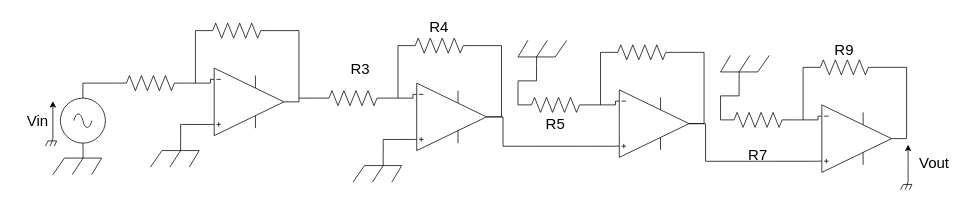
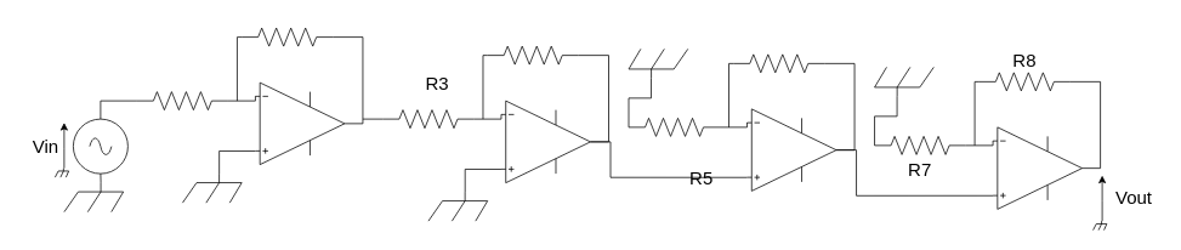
  <mxCell id="0" />
  <mxCell id="1" parent="0" />
  <mxCell id="2" style="edgeStyle=orthogonalEdgeStyle;rounded=0;orthogonalLoop=1;jettySize=auto;html=1;exitX=1;exitY=0.5;exitDx=0;exitDy=0;exitPerimeter=0;entryX=0;entryY=0.165;entryDx=0;entryDy=0;entryPerimeter=0;endArrow=none;endFill=0;" edge="1" parent="1" source="3" target="4"><mxGeometry relative="1" as="geometry" /></mxCell>
  <mxCell id="3" value="" style="pointerEvents=1;verticalLabelPosition=bottom;shadow=0;dashed=0;align=center;html=1;verticalAlign=top;shape=mxgraph.electrical.resistors.resistor_2;" vertex="1" parent="1"><mxGeometry x="150" y="100" width="100" height="20" as="geometry" /></mxCell>
  <mxCell id="4" value="" style="verticalLabelPosition=bottom;shadow=0;dashed=0;align=center;html=1;verticalAlign=top;shape=mxgraph.electrical.abstract.operational_amp_1;" vertex="1" parent="1"><mxGeometry x="280" y="90" width="98" height="90" as="geometry" /></mxCell>
  <mxCell id="5" style="edgeStyle=orthogonalEdgeStyle;rounded=0;orthogonalLoop=1;jettySize=auto;html=1;exitX=0.62;exitY=0;exitDx=0;exitDy=0;exitPerimeter=0;entryX=0;entryY=0.835;entryDx=0;entryDy=0;entryPerimeter=0;endArrow=none;endFill=0;" edge="1" parent="1" source="6" target="4"><mxGeometry relative="1" as="geometry" /></mxCell>
  <mxCell id="6" value="" style="pointerEvents=1;verticalLabelPosition=bottom;shadow=0;dashed=0;align=center;html=1;verticalAlign=top;shape=mxgraph.electrical.miscellaneous.chassis;" vertex="1" parent="1"><mxGeometry x="200" y="190" width="65" height="32" as="geometry" /></mxCell>
  <mxCell id="7" style="edgeStyle=orthogonalEdgeStyle;rounded=0;orthogonalLoop=1;jettySize=auto;html=1;exitX=0.5;exitY=0;exitDx=0;exitDy=0;exitPerimeter=0;entryX=0;entryY=0.5;entryDx=0;entryDy=0;entryPerimeter=0;endArrow=none;endFill=0;" edge="1" parent="1" source="8" target="3"><mxGeometry relative="1" as="geometry" /></mxCell>
  <mxCell id="8" value="" style="pointerEvents=1;verticalLabelPosition=bottom;shadow=0;dashed=0;align=center;html=1;verticalAlign=top;shape=mxgraph.electrical.signal_sources.source;aspect=fixed;points=[[0.5,0,0],[1,0.5,0],[0.5,1,0],[0,0.5,0]];elSignalType=ac;" vertex="1" parent="1"><mxGeometry x="80" y="130" width="60" height="60" as="geometry" /></mxCell>
  <mxCell id="9" style="edgeStyle=orthogonalEdgeStyle;rounded=0;orthogonalLoop=1;jettySize=auto;html=1;exitX=0.62;exitY=0;exitDx=0;exitDy=0;exitPerimeter=0;entryX=0.5;entryY=1;entryDx=0;entryDy=0;entryPerimeter=0;endArrow=none;endFill=0;" edge="1" parent="1" source="10" target="8"><mxGeometry relative="1" as="geometry" /></mxCell>
  <mxCell id="10" value="" style="pointerEvents=1;verticalLabelPosition=bottom;shadow=0;dashed=0;align=center;html=1;verticalAlign=top;shape=mxgraph.electrical.miscellaneous.chassis;" vertex="1" parent="1"><mxGeometry x="70" y="200" width="65" height="32" as="geometry" /></mxCell>
  <mxCell id="11" style="edgeStyle=orthogonalEdgeStyle;rounded=0;orthogonalLoop=1;jettySize=auto;html=1;exitX=0;exitY=0.5;exitDx=0;exitDy=0;exitPerimeter=0;endArrow=none;endFill=0;" edge="1" parent="1" source="13"><mxGeometry relative="1" as="geometry"><mxPoint x="260" y="110" as="targetPoint" /><Array as="points"><mxPoint x="260" y="40" /></Array></mxGeometry></mxCell>
  <mxCell id="12" style="edgeStyle=orthogonalEdgeStyle;rounded=0;orthogonalLoop=1;jettySize=auto;html=1;exitX=1;exitY=0.5;exitDx=0;exitDy=0;exitPerimeter=0;entryX=1;entryY=0.5;entryDx=0;entryDy=0;entryPerimeter=0;endArrow=none;endFill=0;" edge="1" parent="1" source="13" target="4"><mxGeometry relative="1" as="geometry" /></mxCell>
  <mxCell id="13" value="" style="pointerEvents=1;verticalLabelPosition=bottom;shadow=0;dashed=0;align=center;html=1;verticalAlign=top;shape=mxgraph.electrical.resistors.resistor_2;" vertex="1" parent="1"><mxGeometry x="265" y="30" width="100" height="20" as="geometry" /></mxCell>
  <mxCell id="14" style="edgeStyle=orthogonalEdgeStyle;rounded=0;orthogonalLoop=1;jettySize=auto;html=1;exitX=1;exitY=0.5;exitDx=0;exitDy=0;exitPerimeter=0;entryX=0;entryY=0.165;entryDx=0;entryDy=0;entryPerimeter=0;endArrow=none;endFill=0;" edge="1" parent="1" source="16" target="17"><mxGeometry relative="1" as="geometry" /></mxCell>
  <mxCell id="15" style="edgeStyle=orthogonalEdgeStyle;rounded=0;orthogonalLoop=1;jettySize=auto;html=1;exitX=0;exitY=0.5;exitDx=0;exitDy=0;exitPerimeter=0;endArrow=none;endFill=0;" edge="1" parent="1" source="16"><mxGeometry relative="1" as="geometry"><mxPoint x="398" y="130" as="targetPoint" /></mxGeometry></mxCell>
  <mxCell id="16" value="" style="pointerEvents=1;verticalLabelPosition=bottom;shadow=0;dashed=0;align=center;html=1;verticalAlign=top;shape=mxgraph.electrical.resistors.resistor_2;" vertex="1" parent="1"><mxGeometry x="420" y="120" width="100" height="20" as="geometry" /></mxCell>
  <mxCell id="17" value="" style="verticalLabelPosition=bottom;shadow=0;dashed=0;align=center;html=1;verticalAlign=top;shape=mxgraph.electrical.abstract.operational_amp_1;" vertex="1" parent="1"><mxGeometry x="550" y="110" width="98" height="90" as="geometry" /></mxCell>
  <mxCell id="18" style="edgeStyle=orthogonalEdgeStyle;rounded=0;orthogonalLoop=1;jettySize=auto;html=1;exitX=0.62;exitY=0;exitDx=0;exitDy=0;exitPerimeter=0;entryX=0;entryY=0.835;entryDx=0;entryDy=0;entryPerimeter=0;endArrow=none;endFill=0;" edge="1" parent="1" source="19" target="17"><mxGeometry relative="1" as="geometry" /></mxCell>
  <mxCell id="19" value="" style="pointerEvents=1;verticalLabelPosition=bottom;shadow=0;dashed=0;align=center;html=1;verticalAlign=top;shape=mxgraph.electrical.miscellaneous.chassis;" vertex="1" parent="1"><mxGeometry x="470" y="210" width="65" height="32" as="geometry" /></mxCell>
  <mxCell id="20" style="edgeStyle=orthogonalEdgeStyle;rounded=0;orthogonalLoop=1;jettySize=auto;html=1;exitX=0;exitY=0.5;exitDx=0;exitDy=0;exitPerimeter=0;endArrow=none;endFill=0;" edge="1" parent="1" source="22"><mxGeometry relative="1" as="geometry"><mxPoint x="530" y="130" as="targetPoint" /><Array as="points"><mxPoint x="530" y="60" /></Array></mxGeometry></mxCell>
  <mxCell id="21" style="edgeStyle=orthogonalEdgeStyle;rounded=0;orthogonalLoop=1;jettySize=auto;html=1;exitX=1;exitY=0.5;exitDx=0;exitDy=0;exitPerimeter=0;entryX=1;entryY=0.5;entryDx=0;entryDy=0;entryPerimeter=0;endArrow=none;endFill=0;" edge="1" parent="1" source="22" target="17"><mxGeometry relative="1" as="geometry" /></mxCell>
  <mxCell id="22" value="" style="pointerEvents=1;verticalLabelPosition=bottom;shadow=0;dashed=0;align=center;html=1;verticalAlign=top;shape=mxgraph.electrical.resistors.resistor_2;" vertex="1" parent="1"><mxGeometry x="535" y="50" width="100" height="20" as="geometry" /></mxCell>
  <mxCell id="23" style="edgeStyle=orthogonalEdgeStyle;rounded=0;orthogonalLoop=1;jettySize=auto;html=1;exitX=1;exitY=0.5;exitDx=0;exitDy=0;exitPerimeter=0;entryX=0;entryY=0.165;entryDx=0;entryDy=0;entryPerimeter=0;endArrow=none;endFill=0;" edge="1" parent="1" source="24" target="26"><mxGeometry relative="1" as="geometry" /></mxCell>
  <mxCell id="24" value="" style="pointerEvents=1;verticalLabelPosition=bottom;shadow=0;dashed=0;align=center;html=1;verticalAlign=top;shape=mxgraph.electrical.resistors.resistor_2;" vertex="1" parent="1"><mxGeometry x="690" y="129" width="100" height="20" as="geometry" /></mxCell>
  <mxCell id="25" style="edgeStyle=orthogonalEdgeStyle;rounded=0;orthogonalLoop=1;jettySize=auto;html=1;exitX=0;exitY=0.835;exitDx=0;exitDy=0;exitPerimeter=0;entryX=1;entryY=0.5;entryDx=0;entryDy=0;entryPerimeter=0;endArrow=none;endFill=0;" edge="1" parent="1" source="26" target="17"><mxGeometry relative="1" as="geometry"><Array as="points"><mxPoint x="670" y="194" /><mxPoint x="670" y="155" /></Array></mxGeometry></mxCell>
  <mxCell id="26" value="" style="verticalLabelPosition=bottom;shadow=0;dashed=0;align=center;html=1;verticalAlign=top;shape=mxgraph.electrical.abstract.operational_amp_1;" vertex="1" parent="1"><mxGeometry x="820" y="119" width="98" height="90" as="geometry" /></mxCell>
  <mxCell id="27" style="edgeStyle=orthogonalEdgeStyle;rounded=0;orthogonalLoop=1;jettySize=auto;html=1;exitX=0;exitY=0.5;exitDx=0;exitDy=0;exitPerimeter=0;endArrow=none;endFill=0;" edge="1" parent="1" source="29"><mxGeometry relative="1" as="geometry"><mxPoint x="800" y="139" as="targetPoint" /><Array as="points"><mxPoint x="800" y="69" /></Array></mxGeometry></mxCell>
  <mxCell id="28" style="edgeStyle=orthogonalEdgeStyle;rounded=0;orthogonalLoop=1;jettySize=auto;html=1;exitX=1;exitY=0.5;exitDx=0;exitDy=0;exitPerimeter=0;entryX=1;entryY=0.5;entryDx=0;entryDy=0;entryPerimeter=0;endArrow=none;endFill=0;" edge="1" parent="1" source="29" target="26"><mxGeometry relative="1" as="geometry" /></mxCell>
  <mxCell id="29" value="" style="pointerEvents=1;verticalLabelPosition=bottom;shadow=0;dashed=0;align=center;html=1;verticalAlign=top;shape=mxgraph.electrical.resistors.resistor_2;" vertex="1" parent="1"><mxGeometry x="805" y="59" width="100" height="20" as="geometry" /></mxCell>
  <mxCell id="30" style="edgeStyle=orthogonalEdgeStyle;rounded=0;orthogonalLoop=1;jettySize=auto;html=1;exitX=1;exitY=0.5;exitDx=0;exitDy=0;exitPerimeter=0;entryX=0;entryY=0.165;entryDx=0;entryDy=0;entryPerimeter=0;endArrow=none;endFill=0;" edge="1" parent="1" source="31" target="33"><mxGeometry relative="1" as="geometry" /></mxCell>
  <mxCell id="31" value="" style="pointerEvents=1;verticalLabelPosition=bottom;shadow=0;dashed=0;align=center;html=1;verticalAlign=top;shape=mxgraph.electrical.resistors.resistor_2;" vertex="1" parent="1"><mxGeometry x="960" y="149" width="100" height="20" as="geometry" /></mxCell>
  <mxCell id="32" style="edgeStyle=orthogonalEdgeStyle;rounded=0;orthogonalLoop=1;jettySize=auto;html=1;exitX=0;exitY=0.835;exitDx=0;exitDy=0;exitPerimeter=0;entryX=1;entryY=0.5;entryDx=0;entryDy=0;entryPerimeter=0;endArrow=none;endFill=0;" edge="1" parent="1" source="33" target="26"><mxGeometry relative="1" as="geometry"><Array as="points"><mxPoint x="940" y="214" /><mxPoint x="940" y="164" /></Array></mxGeometry></mxCell>
  <mxCell id="33" value="" style="verticalLabelPosition=bottom;shadow=0;dashed=0;align=center;html=1;verticalAlign=top;shape=mxgraph.electrical.abstract.operational_amp_1;" vertex="1" parent="1"><mxGeometry x="1090" y="139" width="98" height="90" as="geometry" /></mxCell>
  <mxCell id="34" style="edgeStyle=orthogonalEdgeStyle;rounded=0;orthogonalLoop=1;jettySize=auto;html=1;exitX=0;exitY=0.5;exitDx=0;exitDy=0;exitPerimeter=0;endArrow=none;endFill=0;" edge="1" parent="1" source="36"><mxGeometry relative="1" as="geometry"><mxPoint x="1070" y="159" as="targetPoint" /><Array as="points"><mxPoint x="1070" y="89" /></Array></mxGeometry></mxCell>
  <mxCell id="35" style="edgeStyle=orthogonalEdgeStyle;rounded=0;orthogonalLoop=1;jettySize=auto;html=1;exitX=1;exitY=0.5;exitDx=0;exitDy=0;exitPerimeter=0;entryX=1;entryY=0.5;entryDx=0;entryDy=0;entryPerimeter=0;endArrow=none;endFill=0;" edge="1" parent="1" source="36" target="33"><mxGeometry relative="1" as="geometry" /></mxCell>
  <mxCell id="36" value="" style="pointerEvents=1;verticalLabelPosition=bottom;shadow=0;dashed=0;align=center;html=1;verticalAlign=top;shape=mxgraph.electrical.resistors.resistor_2;" vertex="1" parent="1"><mxGeometry x="1075" y="79" width="100" height="20" as="geometry" /></mxCell>
  <mxCell id="37" style="edgeStyle=orthogonalEdgeStyle;rounded=0;orthogonalLoop=1;jettySize=auto;html=1;exitX=0.62;exitY=0;exitDx=0;exitDy=0;exitPerimeter=0;entryX=0;entryY=0.5;entryDx=0;entryDy=0;entryPerimeter=0;endArrow=none;endFill=0;" edge="1" parent="1" source="38" target="31"><mxGeometry relative="1" as="geometry"><Array as="points"><mxPoint x="985" y="127" /><mxPoint x="960" y="127" /></Array></mxGeometry></mxCell>
  <mxCell id="38" value="" style="pointerEvents=1;verticalLabelPosition=bottom;shadow=0;dashed=0;align=center;html=1;verticalAlign=top;shape=mxgraph.electrical.miscellaneous.chassis;rotation=-180;" vertex="1" parent="1"><mxGeometry x="960" y="73" width="65" height="32" as="geometry" /></mxCell>
  <mxCell id="39" style="edgeStyle=orthogonalEdgeStyle;rounded=0;orthogonalLoop=1;jettySize=auto;html=1;exitX=0.62;exitY=0;exitDx=0;exitDy=0;exitPerimeter=0;entryX=0;entryY=0.5;entryDx=0;entryDy=0;entryPerimeter=0;endArrow=none;endFill=0;" edge="1" parent="1" source="40"><mxGeometry relative="1" as="geometry"><mxPoint x="690" y="139" as="targetPoint" /><Array as="points"><mxPoint x="715" y="107" /><mxPoint x="690" y="107" /></Array></mxGeometry></mxCell>
  <mxCell id="40" value="" style="pointerEvents=1;verticalLabelPosition=bottom;shadow=0;dashed=0;align=center;html=1;verticalAlign=top;shape=mxgraph.electrical.miscellaneous.chassis;rotation=-180;" vertex="1" parent="1"><mxGeometry x="690" y="53" width="65" height="32" as="geometry" /></mxCell>
  <mxCell id="41" value="" style="curved=1;endArrow=classic;html=1;rounded=0;edgeStyle=orthogonalEdgeStyle;" edge="1" parent="1"><mxGeometry width="50" height="50" relative="1" as="geometry"><mxPoint x="1210" y="242" as="sourcePoint" /><mxPoint x="1210" y="192" as="targetPoint" /><Array as="points"><mxPoint x="1210" y="220" /><mxPoint x="1210" y="220" /></Array></mxGeometry></mxCell>
  <mxCell id="42" value="" style="pointerEvents=1;verticalLabelPosition=bottom;shadow=0;dashed=0;align=center;html=1;verticalAlign=top;shape=mxgraph.electrical.miscellaneous.chassis;rotation=0;" vertex="1" parent="1"><mxGeometry x="1200" y="242" width="15" height="10" as="geometry" /></mxCell>
  <mxCell id="43" value="Vout" style="text;html=1;strokeColor=none;fillColor=none;align=center;verticalAlign=middle;whiteSpace=wrap;rounded=0;fontSize=20;" vertex="1" parent="1"><mxGeometry x="1215" y="201" width="60" height="30" as="geometry" /></mxCell>
  <mxCell id="44" value="" style="curved=1;endArrow=classic;html=1;rounded=0;edgeStyle=orthogonalEdgeStyle;" edge="1" parent="1"><mxGeometry width="50" height="50" relative="1" as="geometry"><mxPoint x="70" y="184" as="sourcePoint" /><mxPoint x="70" y="134" as="targetPoint" /><Array as="points"><mxPoint x="70" y="162" /><mxPoint x="70" y="162" /></Array></mxGeometry></mxCell>
  <mxCell id="45" value="" style="pointerEvents=1;verticalLabelPosition=bottom;shadow=0;dashed=0;align=center;html=1;verticalAlign=top;shape=mxgraph.electrical.miscellaneous.chassis;rotation=0;" vertex="1" parent="1"><mxGeometry x="60" y="184" width="15" height="10" as="geometry" /></mxCell>
  <mxCell id="46" value="Vin" style="text;html=1;strokeColor=none;fillColor=none;align=center;verticalAlign=middle;whiteSpace=wrap;rounded=0;fontSize=20;" vertex="1" parent="1"><mxGeometry x="20" y="145" width="60" height="30" as="geometry" /></mxCell>
  <mxCell id="47" value="R3" style="text;html=1;strokeColor=none;fillColor=none;align=center;verticalAlign=middle;whiteSpace=wrap;rounded=0;fontSize=20;" vertex="1" parent="1"><mxGeometry x="450" y="75" width="60" height="30" as="geometry" /></mxCell>
- <mxCell id="48" value="R4" style="text;html=1;strokeColor=none;fillColor=none;align=center;verticalAlign=middle;whiteSpace=wrap;rounded=0;fontSize=20;" vertex="1" parent="1"><mxGeometry x="555" y="20" width="60" height="30" as="geometry" /></mxCell>
- <mxCell id="49" value="R5" style="text;html=1;strokeColor=none;fillColor=none;align=center;verticalAlign=middle;whiteSpace=wrap;rounded=0;fontSize=20;" vertex="1" parent="1"><mxGeometry x="710" y="149" width="60" height="30" as="geometry" /></mxCell>
- <mxCell id="50" value="R7" style="text;html=1;strokeColor=none;fillColor=none;align=center;verticalAlign=middle;whiteSpace=wrap;rounded=0;fontSize=20;" vertex="1" parent="1"><mxGeometry x="980" y="190" width="60" height="30" as="geometry" /></mxCell>
- <mxCell id="51" value="R9" style="text;html=1;strokeColor=none;fillColor=none;align=center;verticalAlign=middle;whiteSpace=wrap;rounded=0;fontSize=20;" vertex="1" parent="1"><mxGeometry x="1095" y="50" width="60" height="30" as="geometry" /></mxCell>
+ <mxCell id="49" value="R5" style="text;html=1;strokeColor=none;fillColor=none;align=center;verticalAlign=middle;whiteSpace=wrap;rounded=0;fontSize=20;" vertex="1" parent="1"><mxGeometry x="740" y="179" width="60" height="30" as="geometry" /></mxCell>
+ <mxCell id="50" value="R7" style="text;html=1;strokeColor=none;fillColor=none;align=center;verticalAlign=middle;whiteSpace=wrap;rounded=0;fontSize=20;" vertex="1" parent="1"><mxGeometry x="980" y="170" width="60" height="30" as="geometry" /></mxCell>
+ <mxCell id="51" value="R8" style="text;html=1;strokeColor=none;fillColor=none;align=center;verticalAlign=middle;whiteSpace=wrap;rounded=0;fontSize=20;" vertex="1" parent="1"><mxGeometry x="1095" y="50" width="60" height="30" as="geometry" /></mxCell>
